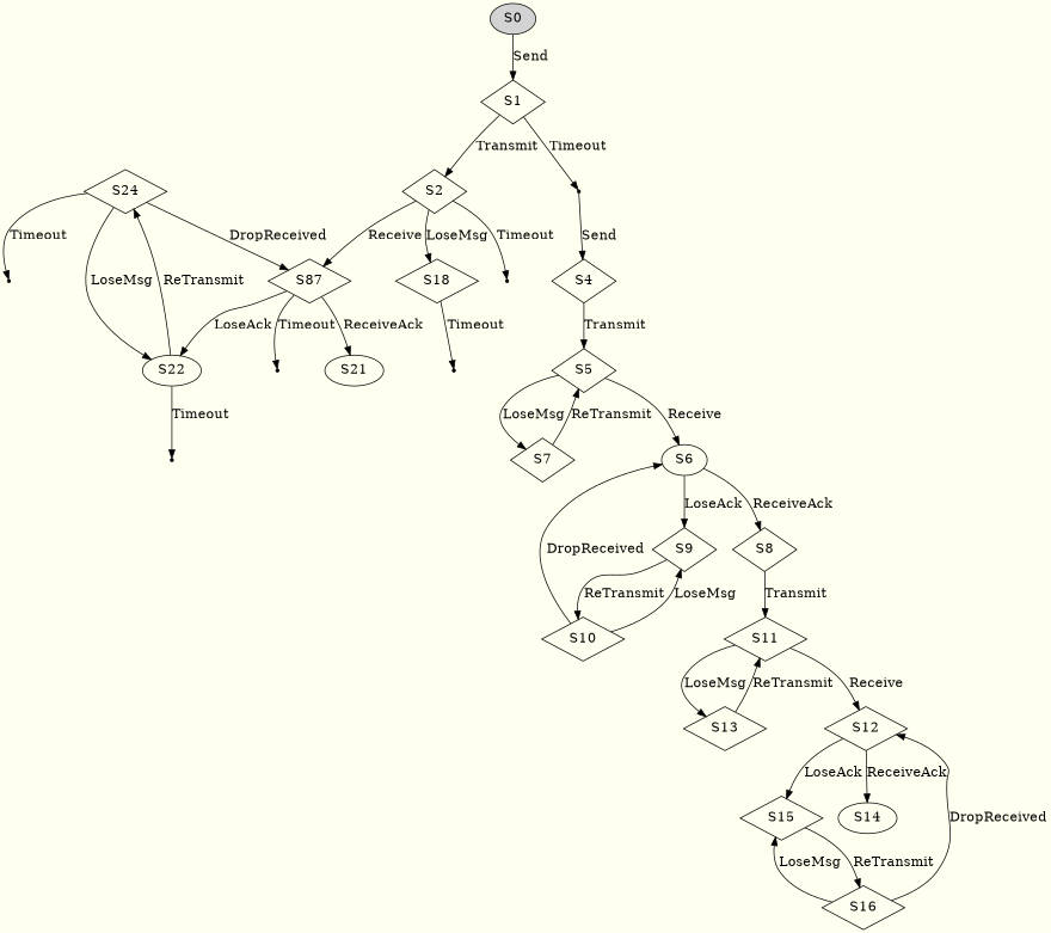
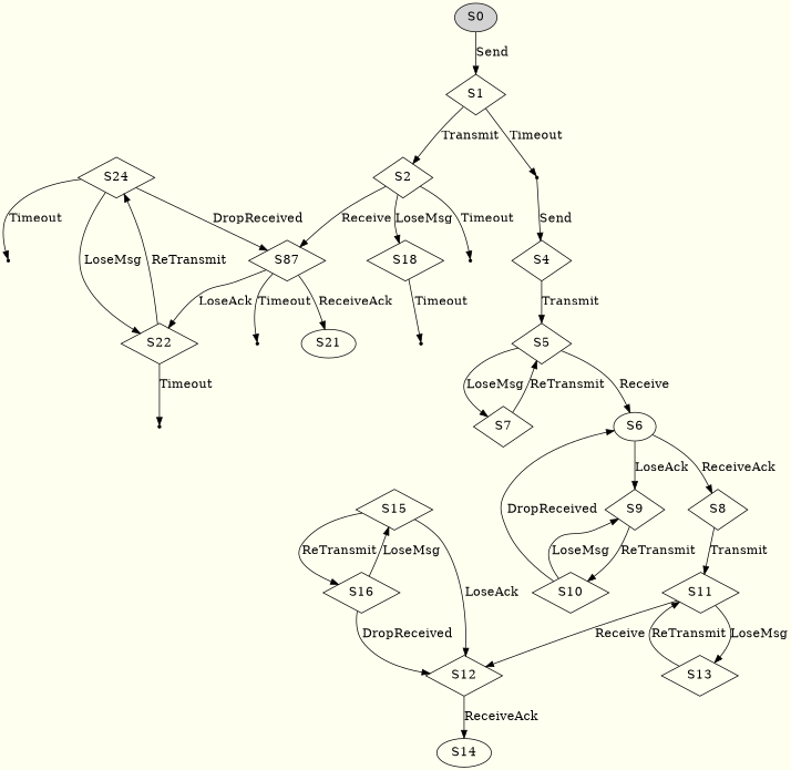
  digraph {
    bgcolor="#fffff0ff"
    color="#000000ff"
    fontcolor="#000000ff"
    fontsize=16
    rankdir=TB
    node [color="#000000ff" fontcolor="#000000ff" fontsize=16 shape=diamond]
    edge [color="#000000ff" fontcolor="#000000ff" fontsize=16]
    n1 [label=S24]
    26 [shape=point]
    n3 [label=S87]
-   n4 [label=S22 shape=ellipse]
+   n4 [label=S22]
    n5 [label=S21 shape=ellipse]
    23 [shape=point]
    25 [shape=point]
    n8 [label=S9]
    n9 [label=S10]
    n10 [label=S6 shape=ellipse]
    n11 [label=S2]
    19 [shape=point]
    n13 [label=S18]
    20 [shape=point]
    3 [shape=point]
    n16 [label=S4]
    n17 [label=S5]
    n18 [fillcolor="#d3d3d3ff" label=S0 shape=ellipse style=filled]
    n19 [label=S1]
    n20 [label=S8]
    n21 [label=S11]
    n22 [label=S7]
    n23 [label=S13]
    n24 [label=S12]
    n25 [label=S15]
    n26 [label=S14 shape=ellipse]
    n27 [label=S16]
    n1 -> 26 [label=Timeout]
    n1 -> n3 [label=DropReceived]
    n1 -> n4 [label=LoseMsg]
    n3 -> n4 [label=LoseAck]
    n3 -> n5 [label=ReceiveAck]
    n3 -> 23 [label=Timeout]
    n4 -> n1 [label=ReTransmit]
    n4 -> 25 [label=Timeout]
    n8 -> n9 [label=ReTransmit]
    n9 -> n8 [label=LoseMsg]
    n9 -> n10 [label=DropReceived]
    n10 -> n8 [label=LoseAck]
    n10 -> n20 [label=ReceiveAck]
    n11 -> n3 [label=Receive]
    n11 -> 19 [label=Timeout]
    n11 -> n13 [label=LoseMsg]
    n13 -> 20 [label=Timeout]
    3 -> n16 [label=Send]
    n16 -> n17 [label=Transmit]
    n17 -> n10 [label=Receive]
    n17 -> n22 [label=LoseMsg]
    n18 -> n19 [label=Send]
    n19 -> n11 [label=Transmit]
    n19 -> 3 [label=Timeout]
    n20 -> n21 [label=Transmit]
    n21 -> n23 [label=LoseMsg]
    n21 -> n24 [label=Receive]
    n22 -> n17 [label=ReTransmit]
    n23 -> n21 [label=ReTransmit]
-   n24 -> n25 [label=LoseAck]
+   n25 -> n24 [label=LoseAck]
    n24 -> n26 [label=ReceiveAck]
    n25 -> n27 [label=ReTransmit]
    n27 -> n24 [label=DropReceived]
    n27 -> n25 [label=LoseMsg]
  }
